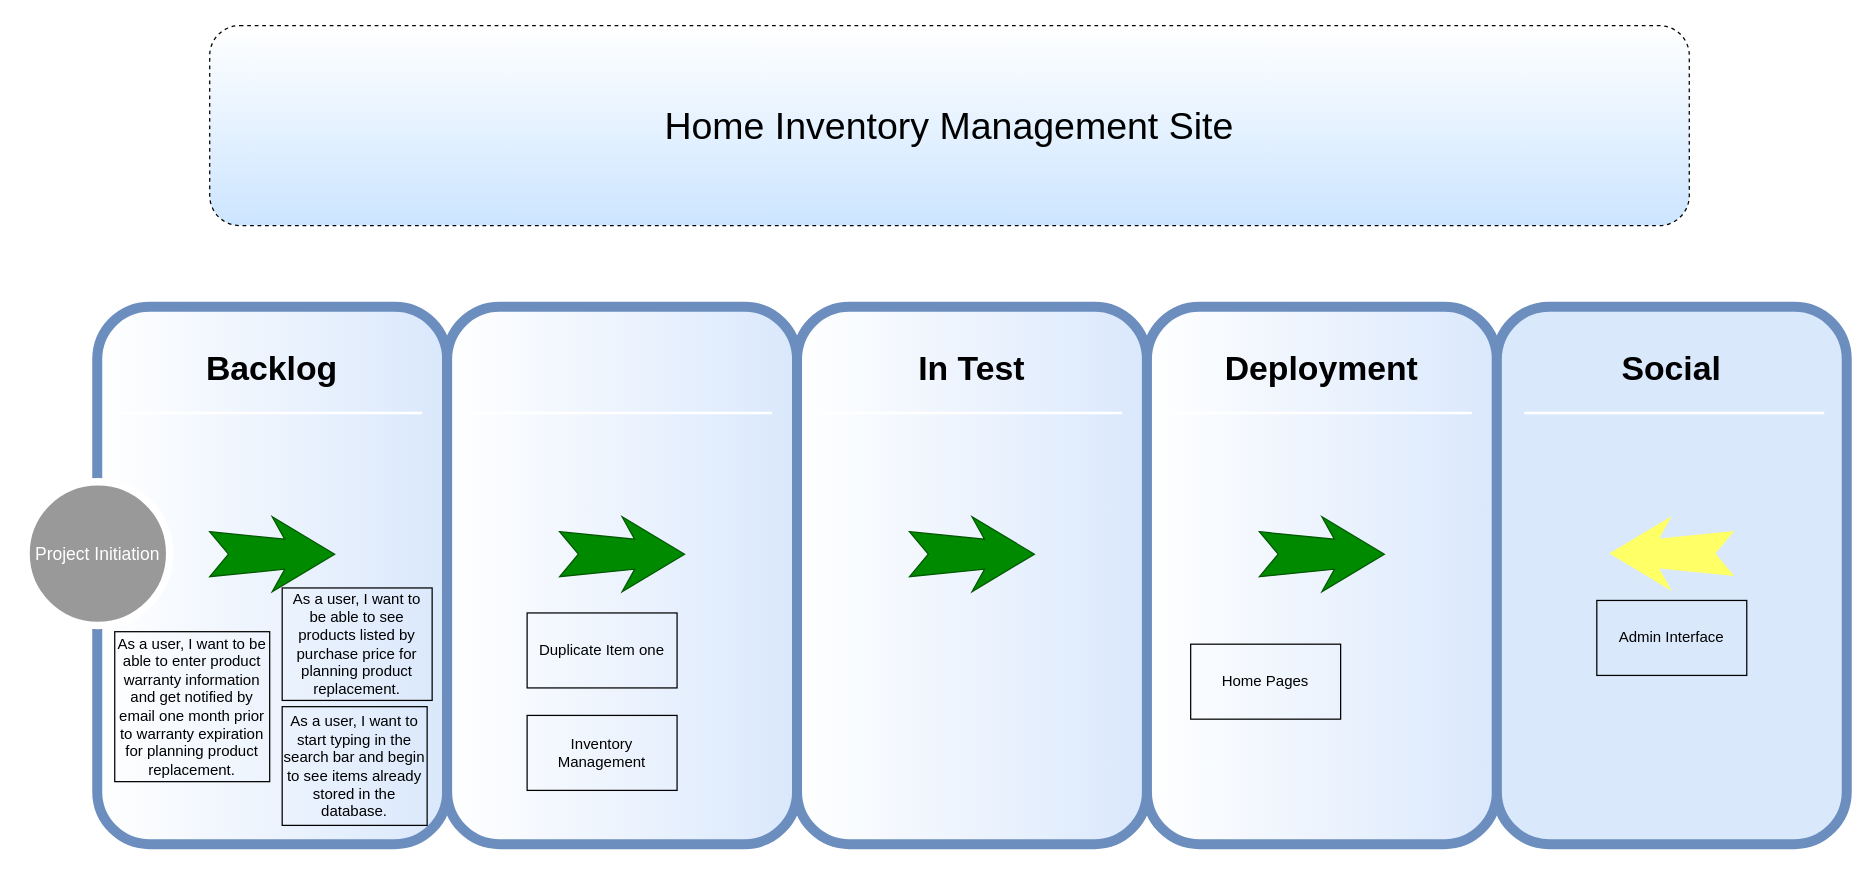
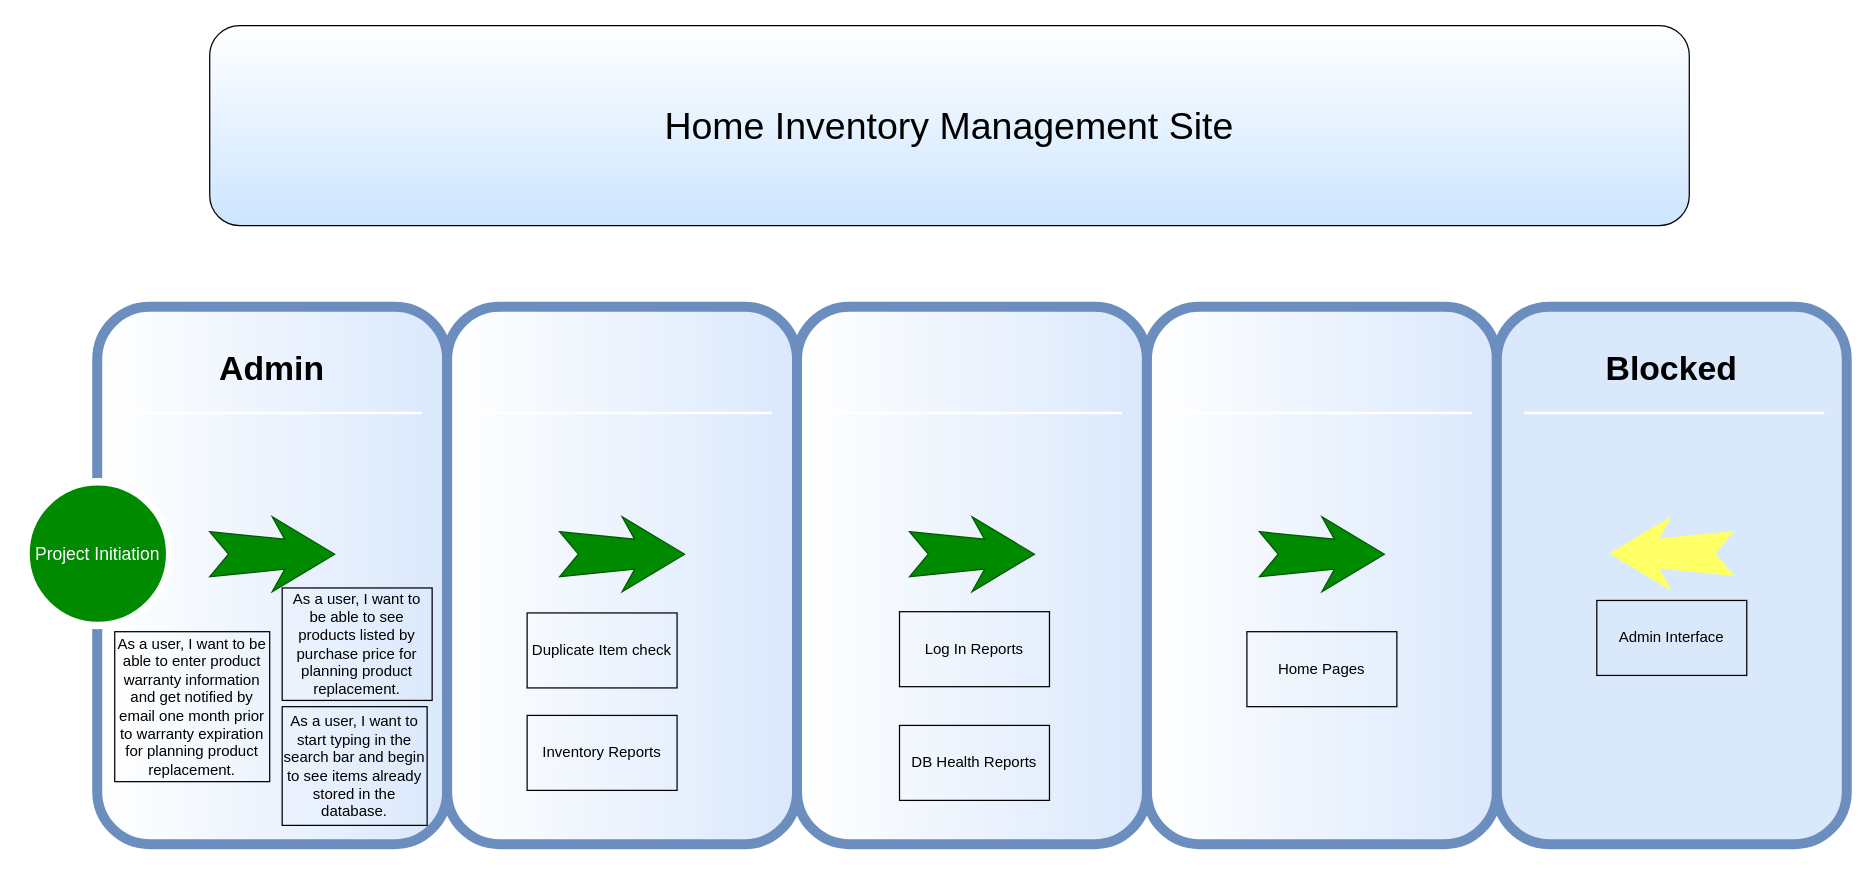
  <mxCell id="0" />
  <mxCell id="1" parent="0" />
  <mxCell id="2" value="" style="whiteSpace=wrap;html=1;rounded=1;shadow=0;strokeWidth=8;fontSize=20;align=center;fillColor=#dae8fc;strokeColor=#6c8ebf;gradientColor=#ffffff;gradientDirection=west;" parent="1" vertex="1"><mxGeometry x="77" y="245" width="280" height="430" as="geometry" /></mxCell>
- <mxCell id="3" value="Backlog" style="text;html=1;strokeColor=none;fillColor=none;align=center;verticalAlign=middle;whiteSpace=wrap;rounded=0;shadow=0;fontSize=27;fontStyle=1" parent="1" vertex="1"><mxGeometry x="77" y="265" width="280" height="60" as="geometry" /></mxCell>
+ <mxCell id="3" value="Admin" style="text;html=1;strokeColor=none;fillColor=none;align=center;verticalAlign=middle;whiteSpace=wrap;rounded=0;shadow=0;fontSize=27;fontStyle=1" parent="1" vertex="1"><mxGeometry x="77" y="265" width="280" height="60" as="geometry" /></mxCell>
  <mxCell id="4" value="Blog&lt;div&gt;Keywords&lt;/div&gt;&lt;div&gt;Social Media&lt;/div&gt;" style="text;html=1;strokeColor=none;fillColor=none;align=center;verticalAlign=middle;whiteSpace=wrap;rounded=0;shadow=0;fontSize=14;" parent="1" vertex="1"><mxGeometry x="291" y="505" width="280" height="90" as="geometry" /></mxCell>
  <mxCell id="5" value="" style="line;strokeWidth=2;html=1;rounded=0;shadow=0;fontSize=27;align=center;fillColor=none;strokeColor=#FFFFFF;" parent="1" vertex="1"><mxGeometry x="97" y="325" width="240" height="10" as="geometry" /></mxCell>
- <mxCell id="6" value="Project Initiation" style="ellipse;whiteSpace=wrap;html=1;rounded=0;shadow=0;strokeWidth=6;fontSize=14;align=center;strokeColor=#FFFFFF;fontColor=#FFFFFF;fillColor=#999999;" parent="1" vertex="1"><mxGeometry x="20" y="385" width="115" height="115" as="geometry" /></mxCell>
+ <mxCell id="6" value="Project Initiation" style="ellipse;whiteSpace=wrap;html=1;rounded=0;shadow=0;strokeWidth=6;fontSize=14;align=center;strokeColor=#FFFFFF;fontColor=#FFFFFF;fillColor=#008a00;" parent="1" vertex="1"><mxGeometry x="20" y="385" width="115" height="115" as="geometry" /></mxCell>
  <mxCell id="7" value="" style="html=1;shadow=0;dashed=0;align=center;verticalAlign=middle;shape=mxgraph.arrows2.stylisedArrow;dy=0.6;dx=40;notch=15;feather=0.4;rounded=0;strokeWidth=1;fontSize=27;strokeColor=#005700;fillColor=#008a00;fontColor=#ffffff;" parent="1" vertex="1"><mxGeometry x="167" y="413" width="100" height="60" as="geometry" /></mxCell>
  <mxCell id="8" value="" style="whiteSpace=wrap;html=1;rounded=1;shadow=0;strokeWidth=8;fontSize=20;align=center;fillColor=#dae8fc;strokeColor=#6c8ebf;gradientColor=#ffffff;gradientDirection=west;" parent="1" vertex="1"><mxGeometry x="357" y="245" width="280" height="430" as="geometry" /></mxCell>
  <mxCell id="9" value="" style="line;strokeWidth=2;html=1;rounded=0;shadow=0;fontSize=27;align=center;fillColor=none;strokeColor=#FFFFFF;" parent="1" vertex="1"><mxGeometry x="377" y="325" width="240" height="10" as="geometry" /></mxCell>
  <mxCell id="10" value="" style="html=1;shadow=0;dashed=0;align=center;verticalAlign=middle;shape=mxgraph.arrows2.stylisedArrow;dy=0.6;dx=40;notch=15;feather=0.4;rounded=0;strokeWidth=1;fontSize=27;strokeColor=#005700;fillColor=#008a00;fontColor=#ffffff;" parent="1" vertex="1"><mxGeometry x="447" y="413" width="100" height="60" as="geometry" /></mxCell>
  <mxCell id="11" value="" style="whiteSpace=wrap;html=1;rounded=1;shadow=0;strokeWidth=8;fontSize=20;align=center;fillColor=#dae8fc;strokeColor=#6c8ebf;gradientColor=#ffffff;gradientDirection=west;" parent="1" vertex="1"><mxGeometry x="637" y="245" width="280" height="430" as="geometry" /></mxCell>
- <mxCell id="12" value="In Test" style="text;html=1;strokeColor=none;fillColor=none;align=center;verticalAlign=middle;whiteSpace=wrap;rounded=0;shadow=0;fontSize=27;fontStyle=1" parent="1" vertex="1"><mxGeometry x="637" y="265" width="280" height="60" as="geometry" /></mxCell>
  <mxCell id="13" value="" style="line;strokeWidth=2;html=1;rounded=0;shadow=0;fontSize=27;align=center;fillColor=none;strokeColor=#FFFFFF;" parent="1" vertex="1"><mxGeometry x="657" y="325" width="240" height="10" as="geometry" /></mxCell>
  <mxCell id="14" value="" style="html=1;shadow=0;dashed=0;align=center;verticalAlign=middle;shape=mxgraph.arrows2.stylisedArrow;dy=0.6;dx=40;notch=15;feather=0.4;rounded=0;strokeWidth=1;fontSize=27;strokeColor=#005700;fillColor=#008a00;fontColor=#ffffff;" parent="1" vertex="1"><mxGeometry x="727" y="413" width="100" height="60" as="geometry" /></mxCell>
  <mxCell id="15" value="" style="whiteSpace=wrap;html=1;rounded=1;shadow=0;strokeWidth=8;fontSize=20;align=center;fillColor=#dae8fc;strokeColor=#6c8ebf;gradientColor=#ffffff;gradientDirection=west;" parent="1" vertex="1"><mxGeometry x="917" y="245" width="280" height="430" as="geometry" /></mxCell>
- <mxCell id="16" value="Deployment" style="text;html=1;strokeColor=none;fillColor=none;align=center;verticalAlign=middle;whiteSpace=wrap;rounded=0;shadow=0;fontSize=27;fontStyle=1" parent="1" vertex="1"><mxGeometry x="917" y="265" width="280" height="60" as="geometry" /></mxCell>
  <mxCell id="17" value="" style="line;strokeWidth=2;html=1;rounded=0;shadow=0;fontSize=27;align=center;fillColor=none;strokeColor=#FFFFFF;" parent="1" vertex="1"><mxGeometry x="937" y="325" width="240" height="10" as="geometry" /></mxCell>
  <mxCell id="18" value="" style="html=1;shadow=0;dashed=0;align=center;verticalAlign=middle;shape=mxgraph.arrows2.stylisedArrow;dy=0.6;dx=40;notch=15;feather=0.4;rounded=0;strokeWidth=1;fontSize=27;strokeColor=#005700;fillColor=#008a00;fontColor=#ffffff;" parent="1" vertex="1"><mxGeometry x="1007" y="413" width="100" height="60" as="geometry" /></mxCell>
  <mxCell id="19" value="" style="whiteSpace=wrap;html=1;rounded=1;shadow=0;strokeWidth=8;fontSize=20;align=center;fillColor=#dae8fc;strokeColor=#6c8ebf;gradientDirection=east;" vertex="1" parent="1"><mxGeometry x="1197" y="245" width="280" height="430" as="geometry" /></mxCell>
- <mxCell id="20" value="&lt;font color=&quot;#000000&quot;&gt;Social&lt;/font&gt;" style="text;html=1;strokeColor=none;fillColor=none;align=center;verticalAlign=middle;whiteSpace=wrap;rounded=0;shadow=0;fontSize=27;fontColor=#FFFFFF;fontStyle=1" vertex="1" parent="1"><mxGeometry x="1197" y="265" width="280" height="60" as="geometry" /></mxCell>
+ <mxCell id="20" value="&lt;font color=&quot;#000000&quot;&gt;Blocked&lt;/font&gt;" style="text;html=1;strokeColor=none;fillColor=none;align=center;verticalAlign=middle;whiteSpace=wrap;rounded=0;shadow=0;fontSize=27;fontColor=#FFFFFF;fontStyle=1" vertex="1" parent="1"><mxGeometry x="1197" y="265" width="280" height="60" as="geometry" /></mxCell>
  <mxCell id="21" value="" style="line;strokeWidth=2;html=1;rounded=0;shadow=0;fontSize=27;align=center;fillColor=none;strokeColor=#FFFFFF;" vertex="1" parent="1"><mxGeometry x="1219" y="325" width="240" height="10" as="geometry" /></mxCell>
  <mxCell id="22" value="" style="html=1;shadow=0;dashed=0;align=center;verticalAlign=middle;shape=mxgraph.arrows2.stylisedArrow;dy=0.6;dx=40;notch=15;feather=0.4;rounded=0;strokeWidth=1;fontSize=27;strokeColor=none;direction=west;fillColor=#FFFF66;" vertex="1" parent="1"><mxGeometry x="1287" y="412.5" width="100" height="60" as="geometry" /></mxCell>
  <mxCell id="23" value="Admin Interface" style="rounded=0;whiteSpace=wrap;html=1;fillColor=none;" vertex="1" parent="1"><mxGeometry x="1277" y="480" width="120" height="60" as="geometry" /></mxCell>
- <mxCell id="24" value="Home Pages" style="rounded=0;whiteSpace=wrap;html=1;fillColor=none;" vertex="1" parent="1"><mxGeometry x="952" y="515" width="120" height="60" as="geometry" /></mxCell>
- <mxCell id="27" value="Inventory Management" style="rounded=0;whiteSpace=wrap;html=1;fillColor=none;" vertex="1" parent="1"><mxGeometry x="421" y="572" width="120" height="60" as="geometry" /></mxCell>
+ <mxCell id="24" value="Home Pages" style="rounded=0;whiteSpace=wrap;html=1;fillColor=none;" vertex="1" parent="1"><mxGeometry x="997" y="505" width="120" height="60" as="geometry" /></mxCell>
+ <mxCell id="25" value="Log In Reports" style="rounded=0;whiteSpace=wrap;html=1;fillColor=none;" vertex="1" parent="1"><mxGeometry x="719" y="489" width="120" height="60" as="geometry" /></mxCell>
+ <mxCell id="26" value="DB Health Reports" style="rounded=0;whiteSpace=wrap;html=1;fillColor=none;" vertex="1" parent="1"><mxGeometry x="719" y="580" width="120" height="60" as="geometry" /></mxCell>
+ <mxCell id="27" value="Inventory Reports" style="rounded=0;whiteSpace=wrap;html=1;fillColor=none;" vertex="1" parent="1"><mxGeometry x="421" y="572" width="120" height="60" as="geometry" /></mxCell>
  <mxCell id="28" value="As a user, I want to be able to see products listed by purchase price for planning product replacement." style="rounded=0;whiteSpace=wrap;html=1;fillColor=none;" vertex="1" parent="1"><mxGeometry x="225" y="470" width="120" height="90" as="geometry" /></mxCell>
  <mxCell id="29" value="&lt;span id=&quot;docs-internal-guid-041d4bdb-7fff-3712-cf92-d592fafdc148&quot;&gt;&lt;span style=&quot;font-size: 9pt ; font-family: &amp;#34;arial&amp;#34; ; vertical-align: baseline&quot;&gt;As a user, I want to start typing in the search bar and begin to see items already stored in the database.&lt;/span&gt;&lt;/span&gt;" style="rounded=0;whiteSpace=wrap;html=1;fillColor=none;" vertex="1" parent="1"><mxGeometry x="225" y="565" width="116" height="95" as="geometry" /></mxCell>
- <mxCell id="30" value="&lt;span&gt;Duplicate Item one&lt;/span&gt;" style="rounded=0;whiteSpace=wrap;html=1;fillColor=none;" vertex="1" parent="1"><mxGeometry x="421" y="490" width="120" height="60" as="geometry" /></mxCell>
+ <mxCell id="30" value="&lt;span&gt;Duplicate Item check&lt;/span&gt;" style="rounded=0;whiteSpace=wrap;html=1;fillColor=none;" vertex="1" parent="1"><mxGeometry x="421" y="490" width="120" height="60" as="geometry" /></mxCell>
  <mxCell id="31" value="As a user, I want to be able to enter product warranty information and get notified by email one month prior to warranty expiration for planning product replacement." style="rounded=0;whiteSpace=wrap;html=1;fillColor=none;" vertex="1" parent="1"><mxGeometry x="91" y="505" width="124" height="120" as="geometry" /></mxCell>
- <mxCell id="32" value="&lt;font style=&quot;font-size: 30px&quot;&gt;Home Inventory Management Site&lt;/font&gt;" style="rounded=1;whiteSpace=wrap;html=1;fillColor=#CCE5FF;gradientColor=#ffffff;gradientDirection=north;dashed=1;" vertex="1" parent="1"><mxGeometry x="167" y="20" width="1184" height="160" as="geometry" /></mxCell>
+ <mxCell id="32" value="&lt;font style=&quot;font-size: 30px&quot;&gt;Home Inventory Management Site&lt;/font&gt;" style="rounded=1;whiteSpace=wrap;html=1;fillColor=#CCE5FF;gradientColor=#ffffff;gradientDirection=north;" vertex="1" parent="1"><mxGeometry x="167" y="20" width="1184" height="160" as="geometry" /></mxCell>
